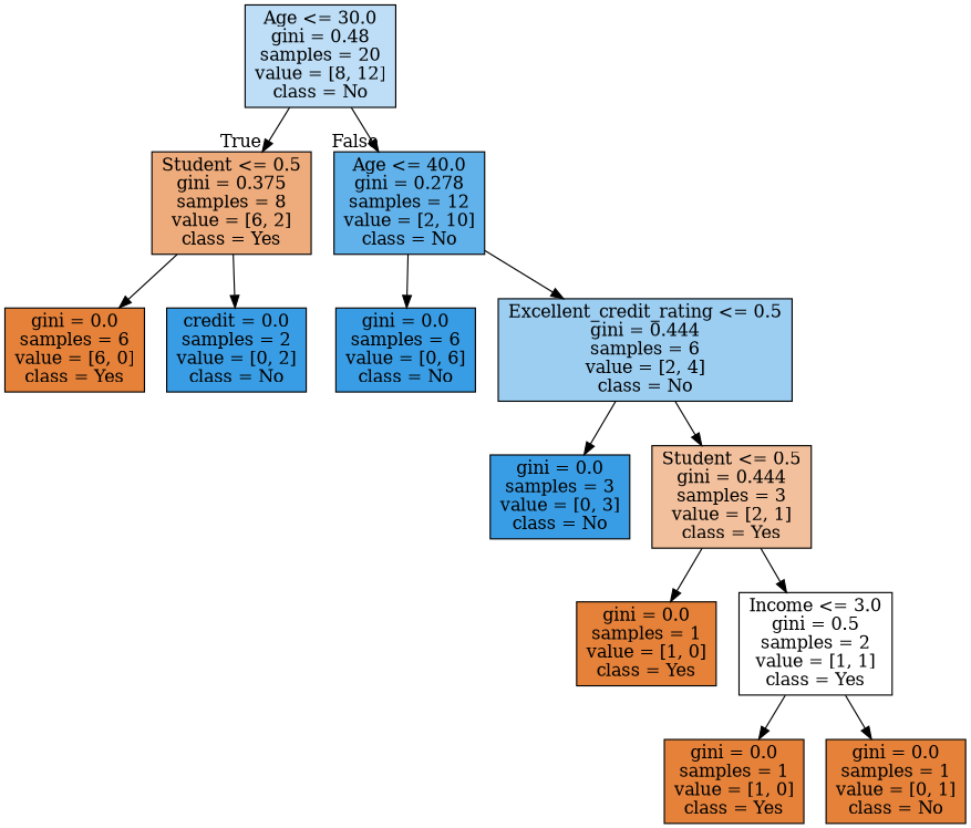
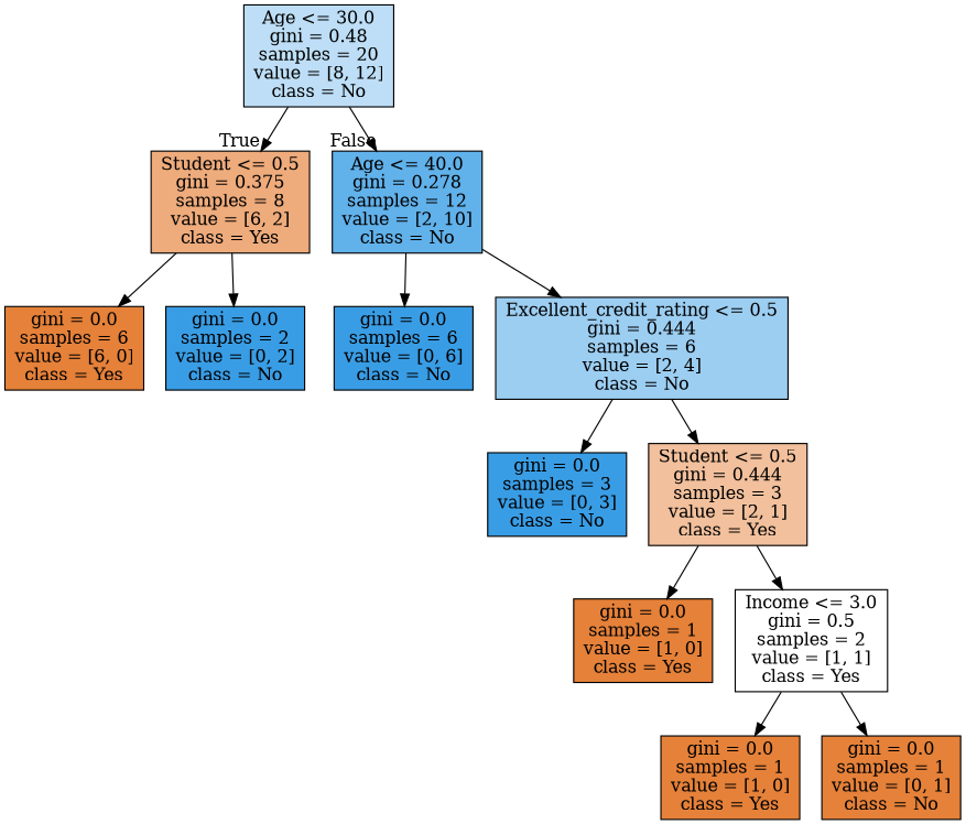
  digraph {
    node [color=black fillcolor="#e58139" shape=box style=filled]
    n1 [fillcolor="#bddef6" label="Age <= 30.0\ngini = 0.48\nsamples = 20\nvalue = [8, 12]\nclass = No"]
    n2 [fillcolor="#eeab7b" label="Student <= 0.5\ngini = 0.375\nsamples = 8\nvalue = [6, 2]\nclass = Yes"]
    n3 [fillcolor="#61b1ea" label="Age <= 40.0\ngini = 0.278\nsamples = 12\nvalue = [2, 10]\nclass = No"]
    n4 [label="gini = 0.0\nsamples = 6\nvalue = [6, 0]\nclass = Yes"]
-   n5 [fillcolor="#399de5" label="credit = 0.0\nsamples = 2\nvalue = [0, 2]\nclass = No"]
+   n5 [fillcolor="#399de5" label="gini = 0.0\nsamples = 2\nvalue = [0, 2]\nclass = No"]
    n6 [fillcolor="#399de5" label="gini = 0.0\nsamples = 6\nvalue = [0, 6]\nclass = No"]
    n7 [fillcolor="#9ccef2" label="Excellent_credit_rating <= 0.5\ngini = 0.444\nsamples = 6\nvalue = [2, 4]\nclass = No"]
    n8 [fillcolor="#399de5" label="gini = 0.0\nsamples = 3\nvalue = [0, 3]\nclass = No"]
    n9 [fillcolor="#f2c09c" label="Student <= 0.5\ngini = 0.444\nsamples = 3\nvalue = [2, 1]\nclass = Yes"]
    n10 [label="gini = 0.0\nsamples = 1\nvalue = [1, 0]\nclass = Yes"]
    n11 [fillcolor="#ffffff" label="Income <= 3.0\ngini = 0.5\nsamples = 2\nvalue = [1, 1]\nclass = Yes"]
    n12 [label="gini = 0.0\nsamples = 1\nvalue = [1, 0]\nclass = Yes"]
    n13 [label="gini = 0.0\nsamples = 1\nvalue = [0, 1]\nclass = No"]
    n1 -> n2 [headlabel=True labelangle=45 labeldistance=2.5]
    n1 -> n3 [headlabel=False labelangle=-45 labeldistance=2.5]
    n2 -> n4
    n2 -> n5
    n3 -> n6
    n3 -> n7
    n7 -> n8
    n7 -> n9
    n9 -> n10
    n9 -> n11
    n11 -> n12
    n11 -> n13
  }
